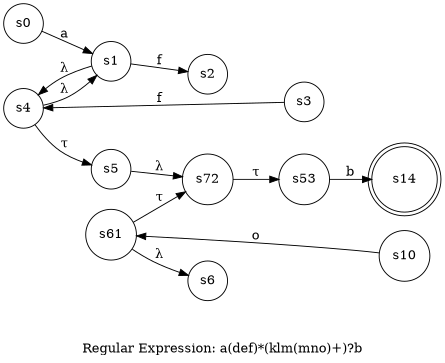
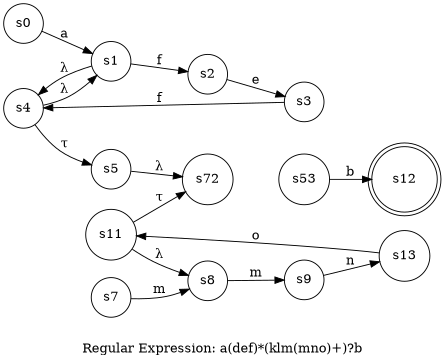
  digraph {
    label="Regular Expression: a(def)*(klm(mno)+)?b"
    rankdir=LR
    node [shape=circle]
-   s14 [shape=doublecircle]
+   s14 [shape=doublecircle label=s12]
    s0
    s1
    s2
    s4
    s3
    s5
    n8 [label=s72]
    n9 [label=s53]
-   s8 [label=s6]
-   s10
-   s11 [label=s61]
+   s7
+   s8
+   s9
+   s10 [label=s13]
+   s11
    s0 -> s1 [label=a]
    s1 -> s2 [label=f]
    s1 -> s4 [label="λ"]
+   s2 -> s3 [label=e]
    s4 -> s1 [label="λ"]
    s4 -> s5 [label="τ"]
    s3 -> s4 [label=f]
    s5 -> n8 [label="λ"]
-   n8 -> n9 [label="τ"]
    n9 -> s14 [label=b]
+   s7 -> s8 [label=m]
+   s8 -> s9 [label=m]
+   s9 -> s10 [label=n]
    s10 -> s11 [label=o]
    s11 -> n8 [label="τ"]
    s11 -> s8 [label="λ"]
  }
